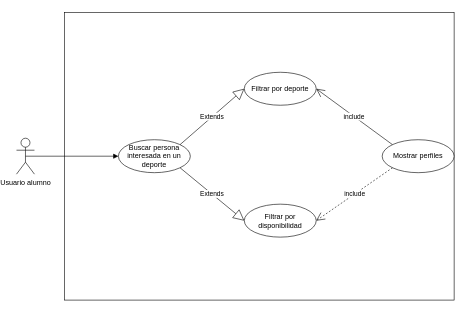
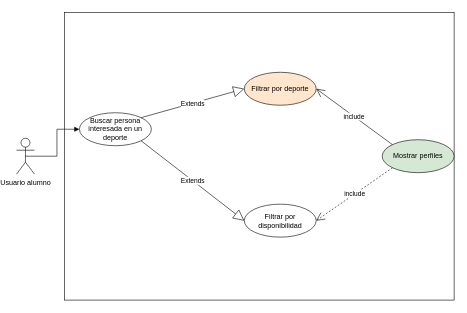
  <mxCell id="0" />
  <mxCell id="1" parent="0" />
  <mxCell id="2" value="Usuario alumno" style="shape=umlActor;verticalLabelPosition=bottom;verticalAlign=top;html=1;" vertex="1" parent="1"><mxGeometry x="20" y="230" width="30" height="60" as="geometry" /></mxCell>
  <mxCell id="3" value="" style="rounded=0;whiteSpace=wrap;html=1;" vertex="1" parent="1"><mxGeometry x="100" y="20" width="650" height="480" as="geometry" /></mxCell>
- <mxCell id="4" value="Buscar persona interesada en un deporte" style="ellipse;whiteSpace=wrap;html=1;" vertex="1" parent="1"><mxGeometry x="190" y="232.5" width="120" height="55" as="geometry" /></mxCell>
+ <mxCell id="4" value="Buscar persona interesada en un deporte" style="ellipse;whiteSpace=wrap;html=1;" vertex="1" parent="1"><mxGeometry x="125" y="187.5" width="120" height="55" as="geometry" /></mxCell>
  <mxCell id="5" value="" style="endArrow=block;endFill=1;html=1;edgeStyle=orthogonalEdgeStyle;align=left;verticalAlign=top;rounded=0;exitX=0.5;exitY=0.5;exitDx=0;exitDy=0;exitPerimeter=0;entryX=0;entryY=0.5;entryDx=0;entryDy=0;" edge="1" parent="1" source="2" target="4"><mxGeometry x="-1" relative="1" as="geometry"><mxPoint x="100" y="320" as="sourcePoint" /><mxPoint x="260" y="320" as="targetPoint" /></mxGeometry></mxCell>
- <mxCell id="6" value="Filtrar por deporte" style="ellipse;whiteSpace=wrap;html=1;" vertex="1" parent="1"><mxGeometry x="400" y="120" width="120" height="55" as="geometry" /></mxCell>
+ <mxCell id="6" value="Filtrar por deporte" style="ellipse;whiteSpace=wrap;html=1;fillColor=#ffe6cc;" vertex="1" parent="1"><mxGeometry x="400" y="120" width="120" height="55" as="geometry" /></mxCell>
  <mxCell id="7" value="Filtrar por disponibilidad" style="ellipse;whiteSpace=wrap;html=1;" vertex="1" parent="1"><mxGeometry x="400" y="340" width="120" height="55" as="geometry" /></mxCell>
- <mxCell id="8" value="Mostrar perfiles" style="ellipse;whiteSpace=wrap;html=1;" vertex="1" parent="1"><mxGeometry x="630" y="232.5" width="120" height="55" as="geometry" /></mxCell>
+ <mxCell id="8" value="Mostrar perfiles" style="ellipse;whiteSpace=wrap;html=1;fillColor=#d5e8d4;" vertex="1" parent="1"><mxGeometry x="630" y="232.5" width="120" height="55" as="geometry" /></mxCell>
  <mxCell id="9" value="Extends" style="endArrow=block;endSize=16;endFill=0;html=1;rounded=0;entryX=0;entryY=0.5;entryDx=0;entryDy=0;exitX=1;exitY=1;exitDx=0;exitDy=0;" edge="1" parent="1" source="4" target="7"><mxGeometry width="160" relative="1" as="geometry"><mxPoint x="270" y="280" as="sourcePoint" /><mxPoint x="430" y="280" as="targetPoint" /></mxGeometry></mxCell>
  <mxCell id="10" value="Extends" style="endArrow=block;endSize=16;endFill=0;html=1;rounded=0;entryX=0;entryY=0.5;entryDx=0;entryDy=0;exitX=1;exitY=0;exitDx=0;exitDy=0;" edge="1" parent="1" source="4" target="6"><mxGeometry width="160" relative="1" as="geometry"><mxPoint x="254" y="145" as="sourcePoint" /><mxPoint x="354" y="145" as="targetPoint" /></mxGeometry></mxCell>
  <mxCell id="11" value="include" style="endArrow=open;endSize=12;dashed=0;html=1;rounded=0;exitX=0;exitY=0;exitDx=0;exitDy=0;entryX=1;entryY=0.5;entryDx=0;entryDy=0;" edge="1" parent="1" source="8" target="6"><mxGeometry width="160" relative="1" as="geometry"><mxPoint x="490" y="320" as="sourcePoint" /><mxPoint x="650" y="320" as="targetPoint" /></mxGeometry></mxCell>
  <mxCell id="12" value="include" style="endArrow=open;endSize=12;dashed=1;html=1;rounded=0;exitX=0;exitY=1;exitDx=0;exitDy=0;entryX=1;entryY=0.5;entryDx=0;entryDy=0;" edge="1" parent="1" source="8" target="7"><mxGeometry width="160" relative="1" as="geometry"><mxPoint x="617" y="340" as="sourcePoint" /><mxPoint x="490" y="247" as="targetPoint" /></mxGeometry></mxCell>
